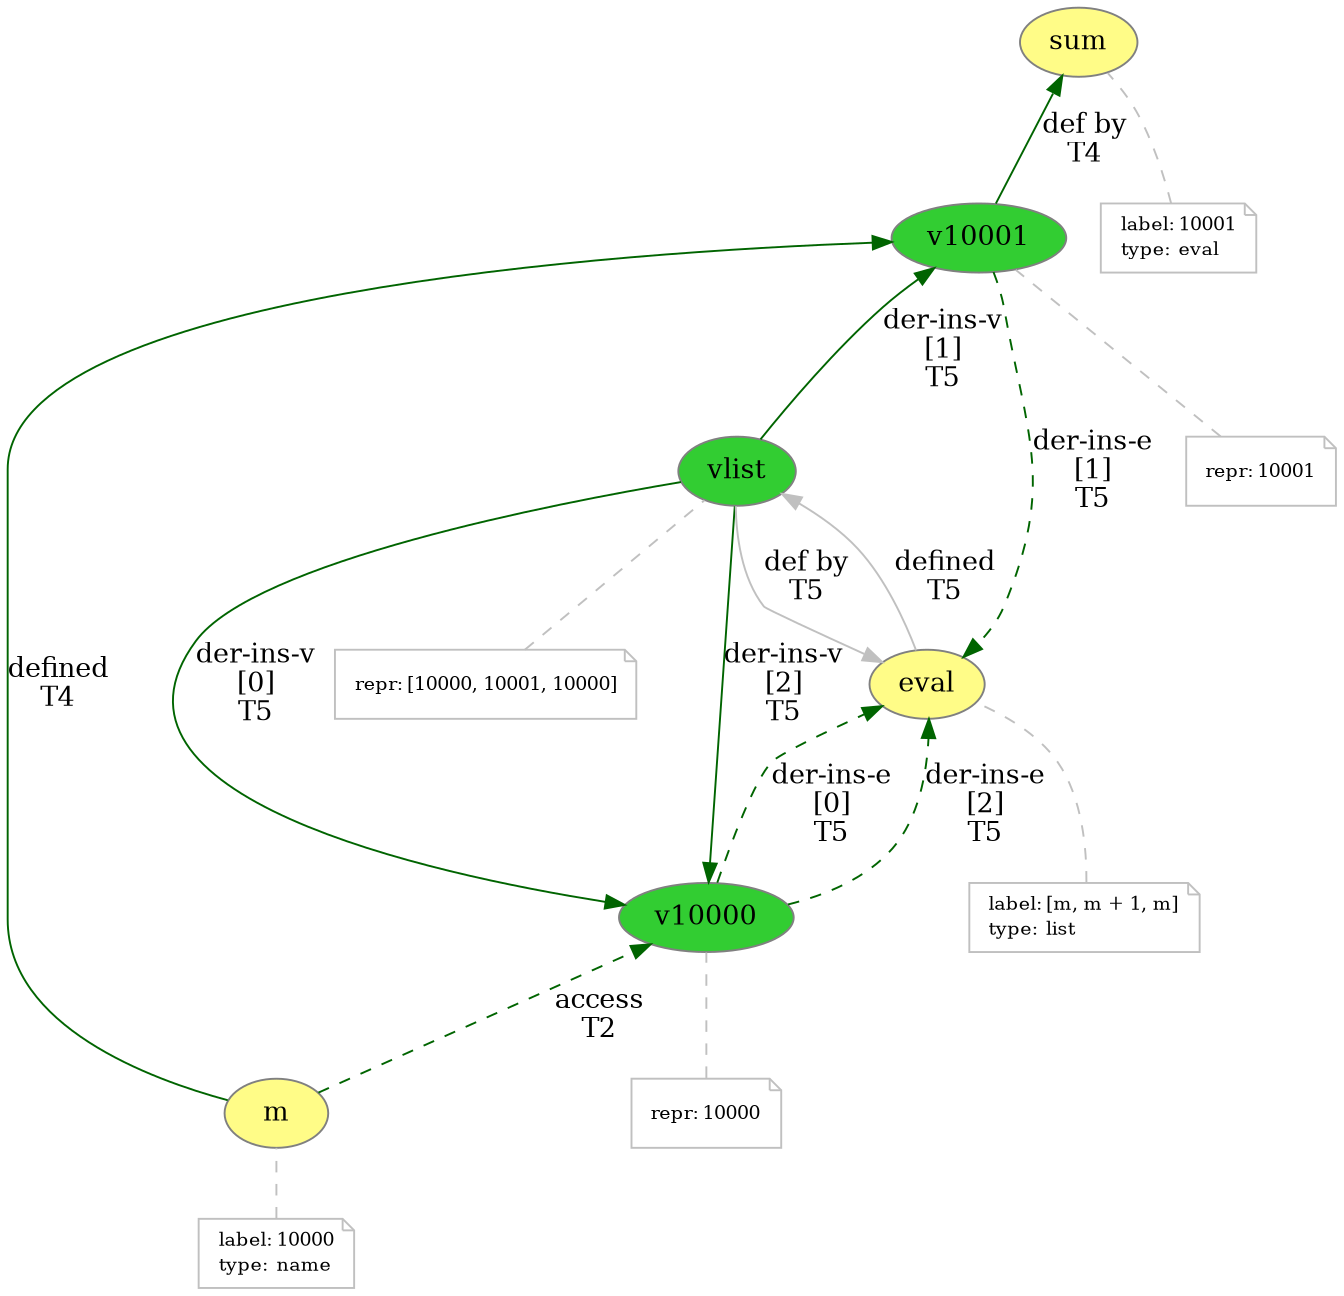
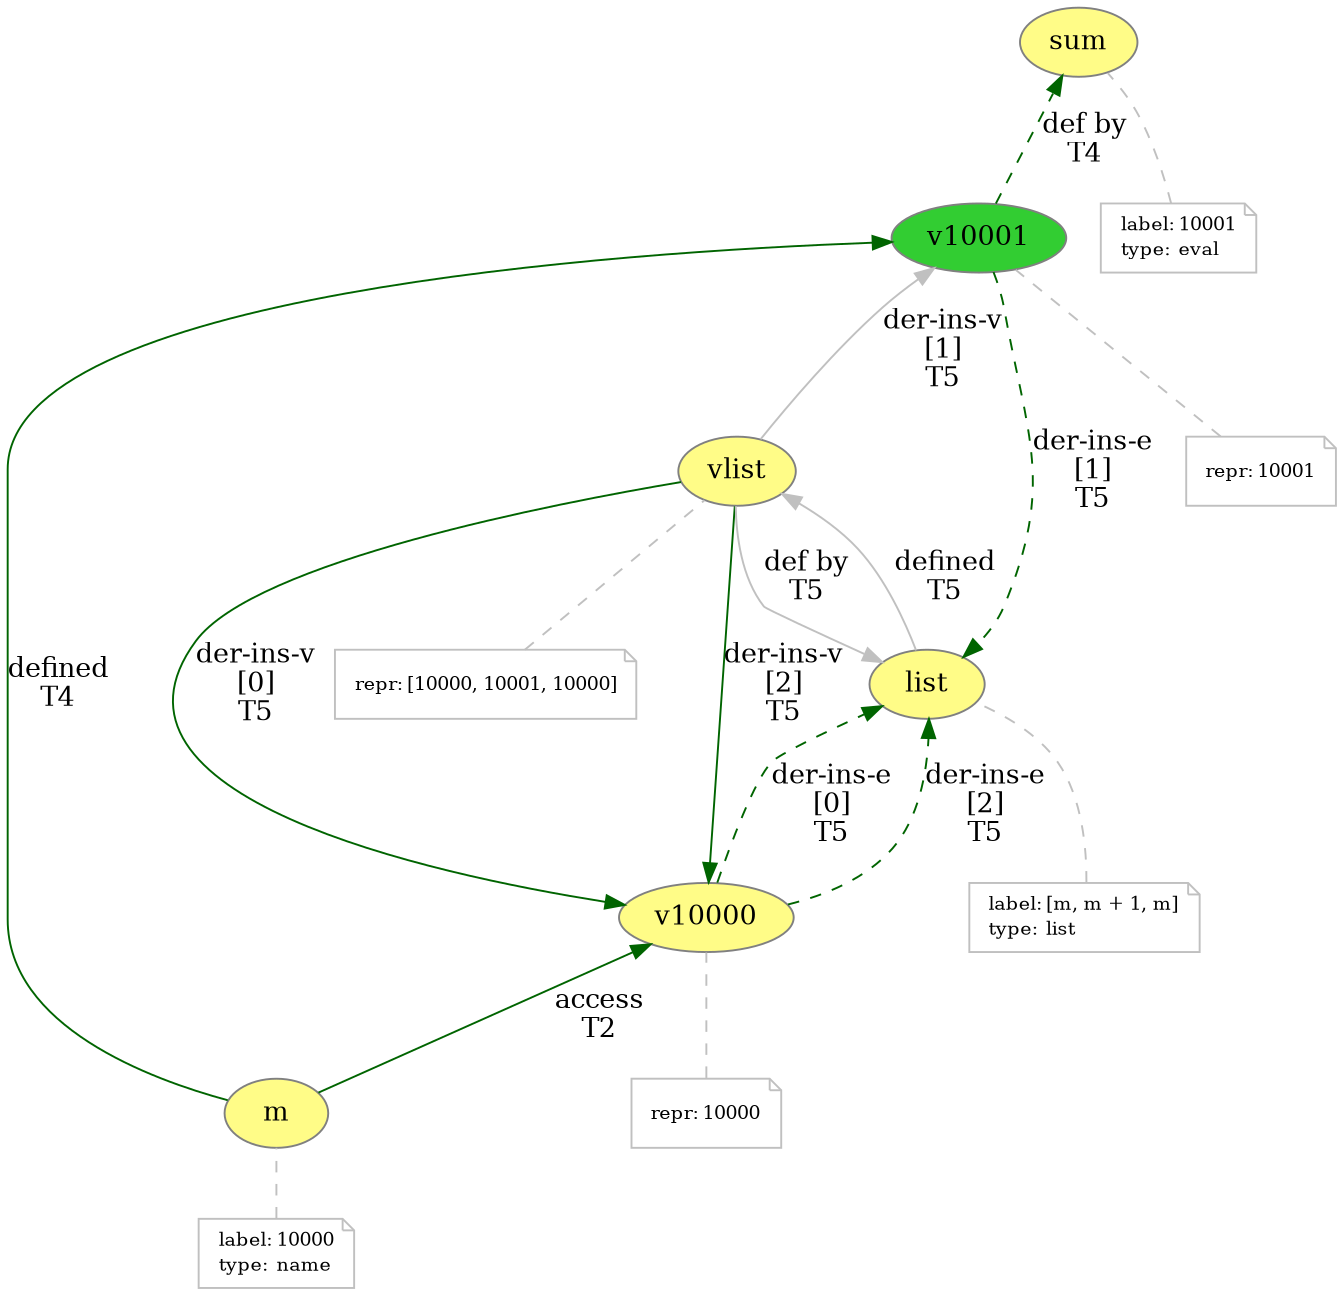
  digraph {
    rankdir=BT
    node [color="#808080"]
    edge [color=darkgreen fontsize=14 labelangle=60.0 labeldistance=1.5 rotation=20 style=dashed]
    n1 [fillcolor="#FFFC87" label=m style=filled]
-   n2 [fillcolor="#32CD32" label=v10000 style=filled]
+   n2 [fillcolor="#FFFC87" label=v10000 style=filled]
    n3 [fillcolor="#32CD32" label=v10001 style=filled]
-   n4 [fillcolor="#FFFC87" label=eval style=filled]
+   n4 [fillcolor="#FFFC87" label=list style=filled]
    n5 [color=gray fontcolor=black fontsize=10 label=<<TABLE cellpadding="0" border="0"> 	<TR> 	    <TD align="left">label:</TD> 	    <TD align="left">10000</TD> 	</TR> 	<TR> 	    <TD align="left">type:</TD> 	    <TD align="left">name</TD> 	</TR> </TABLE>> shape=note]
-   n6 [fillcolor="#32CD32" label=vlist style=filled]
+   n6 [fillcolor="#FFFC87" label=vlist style=filled]
    n7 [color=gray fontcolor=black fontsize=10 label=<<TABLE cellpadding="0" border="0"> 	<TR> 	    <TD align="left">repr:</TD> 	    <TD align="left">10000</TD> 	</TR> </TABLE>> shape=note]
    n8 [fillcolor="#FFFC87" label=sum style=filled]
    n9 [color=gray fontcolor=black fontsize=10 label=<<TABLE cellpadding="0" border="0"> 	<TR> 	    <TD align="left">label:</TD> 	    <TD align="left">10001</TD> 	</TR> 	<TR> 	    <TD align="left">type:</TD> 	    <TD align="left">eval</TD> 	</TR> </TABLE>> shape=note]
    n10 [color=gray fontcolor=black fontsize=10 label=<<TABLE cellpadding="0" border="0"> 	<TR> 	    <TD align="left">repr:</TD> 	    <TD align="left">10001</TD> 	</TR> </TABLE>> shape=note]
    n11 [color=gray fontcolor=black fontsize=10 label=<<TABLE cellpadding="0" border="0"> 	<TR> 	    <TD align="left">label:</TD> 	    <TD align="left">[m, m + 1, m]</TD> 	</TR> 	<TR> 	    <TD align="left">type:</TD> 	    <TD align="left">list</TD> 	</TR> </TABLE>> shape=note]
    n12 [color=gray fontcolor=black fontsize=10 label=<<TABLE cellpadding="0" border="0"> 	<TR> 	    <TD align="left">repr:</TD> 	    <TD align="left">[10000, 10001, 10000]</TD> 	</TR> </TABLE>> shape=note]
-   n1 -> n2 [label="access\nT2"]
+   n1 -> n2 [label="access\nT2" style=""]
    n1 -> n3 [label="defined\nT4" style=""]
    n2 -> n4 [label="der-ins-e\n[0]\nT5"]
    n2 -> n4 [label="der-ins-e\n[2]\nT5"]
    n3 -> n4 [label="der-ins-e\n[1]\nT5"]
-   n3 -> n8 [label="def by\nT4" style=""]
+   n3 -> n8 [label="def by\nT4"]
    n4 -> n6 [color=gray label="defined\nT5" style=""]
    n5 -> n1 [arrowhead=none color=gray fontsize="" labelangle="" labeldistance="" rotation=""]
    n6 -> n2 [label="der-ins-v\n[0]\nT5" style=""]
    n6 -> n2 [label="der-ins-v\n[2]\nT5" style=""]
-   n6 -> n3 [label="der-ins-v\n[1]\nT5" style=""]
+   n6 -> n3 [color=gray label="der-ins-v\n[1]\nT5" style=""]
    n6 -> n4 [color=gray label="def by\nT5" style=""]
    n7 -> n2 [arrowhead=none color=gray fontsize="" labelangle="" labeldistance="" rotation=""]
    n9 -> n8 [arrowhead=none color=gray fontsize="" labelangle="" labeldistance="" rotation=""]
    n10 -> n3 [arrowhead=none color=gray fontsize="" labelangle="" labeldistance="" rotation=""]
    n11 -> n4 [arrowhead=none color=gray fontsize="" labelangle="" labeldistance="" rotation=""]
    n12 -> n6 [arrowhead=none color=gray fontsize="" labelangle="" labeldistance="" rotation=""]
  }
